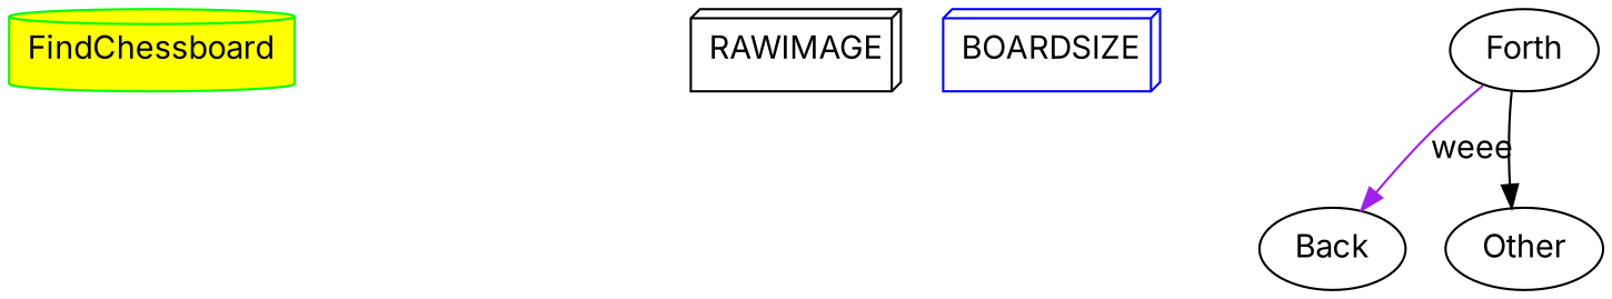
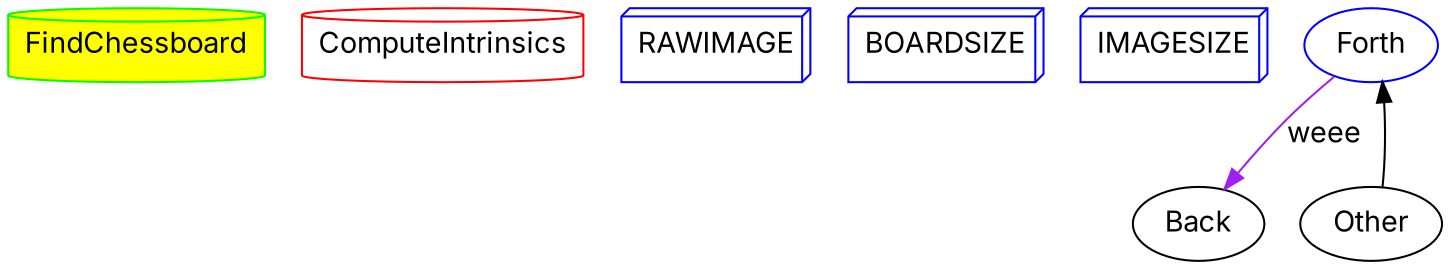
  digraph {
    fontname=Inter
    node [fontname=Inter]
    edge [fontname=Inter]
    FindChessboard [color=green fillcolor=yellow shape=cylinder style=filled]
-   RAWIMAGE [color=black shape=box3d]
+   ComputeIntrinsics [color=red shape=cylinder]
+   RAWIMAGE [color=blue shape=box3d]
    BOARDSIZE [color=blue shape=box3d]
-   Forth
+   IMAGESIZE [color=blue shape=box3d]
+   Forth [color=blue]
    Back
    Other
    Forth -> Back [color=purple label=weee]
-   Forth -> Other
+   Other -> Forth
  }
